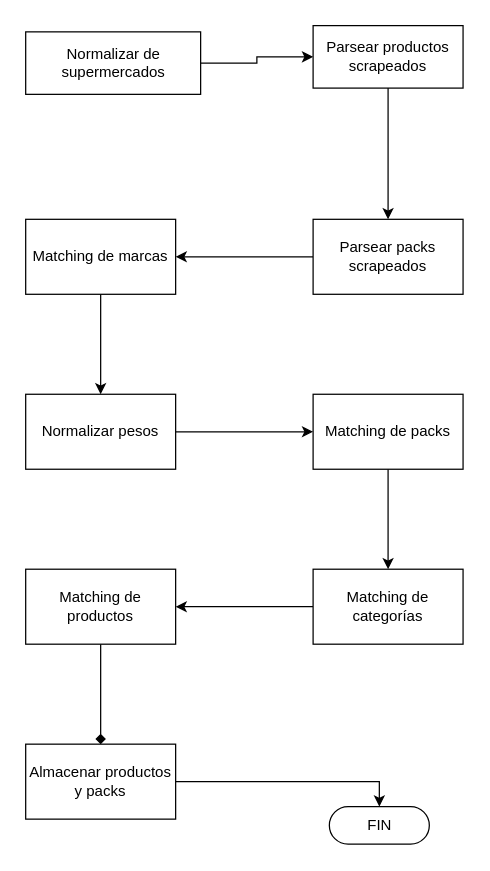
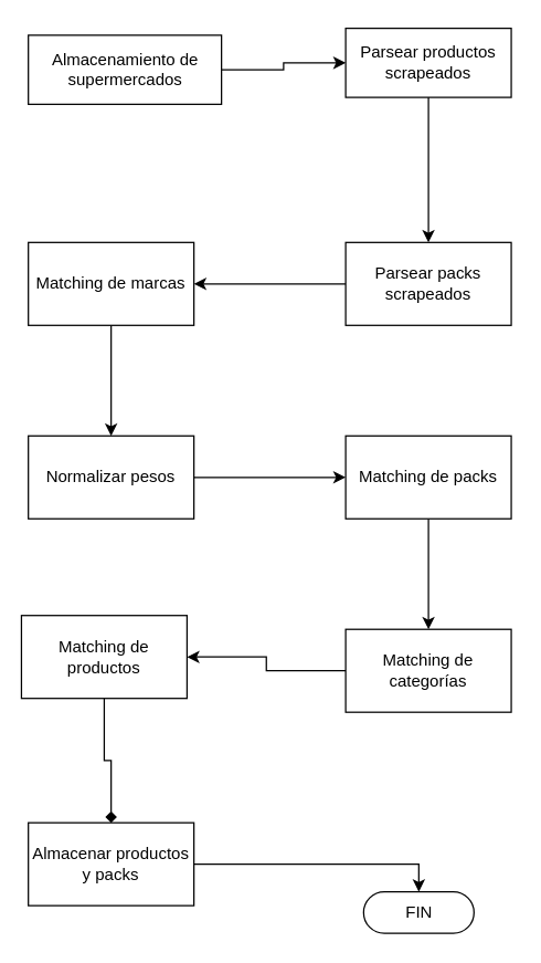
  <mxCell id="0" />
  <mxCell id="1" parent="0" />
  <mxCell id="2" value="" style="edgeStyle=orthogonalEdgeStyle;rounded=0;orthogonalLoop=1;jettySize=auto;html=1;" edge="1" parent="1" source="3" target="6"><mxGeometry relative="1" as="geometry" /></mxCell>
- <mxCell id="3" value="Normalizar de &lt;br&gt;supermercados" style="html=1;dashed=0;whitespace=wrap;" parent="1" vertex="1"><mxGeometry x="20" y="25" width="140" height="50" as="geometry" /></mxCell>
+ <mxCell id="3" value="Almacenamiento de &lt;br&gt;supermercados" style="html=1;dashed=0;whitespace=wrap;" parent="1" vertex="1"><mxGeometry x="20" y="25" width="140" height="50" as="geometry" /></mxCell>
  <mxCell id="4" value="FIN" style="html=1;dashed=0;whitespace=wrap;shape=mxgraph.dfd.start" parent="1" vertex="1"><mxGeometry x="263" y="645" width="80" height="30" as="geometry" /></mxCell>
  <mxCell id="5" value="" style="edgeStyle=orthogonalEdgeStyle;rounded=0;orthogonalLoop=1;jettySize=auto;html=1;" edge="1" parent="1" source="6" target="8"><mxGeometry relative="1" as="geometry" /></mxCell>
  <mxCell id="6" value="Parsear productos scrapeados" style="whiteSpace=wrap;html=1;dashed=0;" vertex="1" parent="1"><mxGeometry x="250" y="20" width="120" height="50" as="geometry" /></mxCell>
  <mxCell id="7" value="" style="edgeStyle=orthogonalEdgeStyle;rounded=0;orthogonalLoop=1;jettySize=auto;html=1;" edge="1" parent="1" source="8" target="10"><mxGeometry relative="1" as="geometry" /></mxCell>
  <mxCell id="8" value="Parsear packs scrapeados" style="whiteSpace=wrap;html=1;dashed=0;" vertex="1" parent="1"><mxGeometry x="250" y="175" width="120" height="60" as="geometry" /></mxCell>
  <mxCell id="9" value="" style="edgeStyle=orthogonalEdgeStyle;rounded=0;orthogonalLoop=1;jettySize=auto;html=1;" edge="1" parent="1" source="10" target="12"><mxGeometry relative="1" as="geometry" /></mxCell>
  <mxCell id="10" value="Matching de marcas" style="whiteSpace=wrap;html=1;dashed=0;" vertex="1" parent="1"><mxGeometry x="20" y="175" width="120" height="60" as="geometry" /></mxCell>
  <mxCell id="11" value="" style="edgeStyle=orthogonalEdgeStyle;rounded=0;orthogonalLoop=1;jettySize=auto;html=1;" edge="1" parent="1" source="12" target="14"><mxGeometry relative="1" as="geometry" /></mxCell>
  <mxCell id="12" value="Normalizar pesos" style="whiteSpace=wrap;html=1;dashed=0;" vertex="1" parent="1"><mxGeometry x="20" y="315" width="120" height="60" as="geometry" /></mxCell>
  <mxCell id="13" value="" style="edgeStyle=orthogonalEdgeStyle;rounded=0;orthogonalLoop=1;jettySize=auto;html=1;" edge="1" parent="1" source="14" target="16"><mxGeometry relative="1" as="geometry" /></mxCell>
  <mxCell id="14" value="Matching de packs" style="whiteSpace=wrap;html=1;dashed=0;" vertex="1" parent="1"><mxGeometry x="250" y="315" width="120" height="60" as="geometry" /></mxCell>
  <mxCell id="15" value="" style="edgeStyle=orthogonalEdgeStyle;rounded=0;orthogonalLoop=1;jettySize=auto;html=1;" edge="1" parent="1" source="16" target="18"><mxGeometry relative="1" as="geometry" /></mxCell>
  <mxCell id="16" value="Matching de categorías" style="whiteSpace=wrap;html=1;dashed=0;" vertex="1" parent="1"><mxGeometry x="250" y="455" width="120" height="60" as="geometry" /></mxCell>
  <mxCell id="17" value="" style="edgeStyle=orthogonalEdgeStyle;rounded=0;orthogonalLoop=1;jettySize=auto;html=1;endArrow=diamond;" edge="1" parent="1" source="18" target="20"><mxGeometry relative="1" as="geometry" /></mxCell>
- <mxCell id="18" value="Matching de productos" style="whiteSpace=wrap;html=1;dashed=0;" vertex="1" parent="1"><mxGeometry x="20" y="455" width="120" height="60" as="geometry" /></mxCell>
+ <mxCell id="18" value="Matching de productos" style="whiteSpace=wrap;html=1;dashed=0;" vertex="1" parent="1"><mxGeometry x="15" y="445" width="120" height="60" as="geometry" /></mxCell>
  <mxCell id="19" style="edgeStyle=orthogonalEdgeStyle;rounded=0;orthogonalLoop=1;jettySize=auto;html=1;entryX=0.5;entryY=0.5;entryDx=0;entryDy=-15;entryPerimeter=0;" edge="1" parent="1" source="20" target="4"><mxGeometry relative="1" as="geometry" /></mxCell>
  <mxCell id="20" value="Almacenar productos y packs" style="whiteSpace=wrap;html=1;dashed=0;" vertex="1" parent="1"><mxGeometry x="20" y="595" width="120" height="60" as="geometry" /></mxCell>
